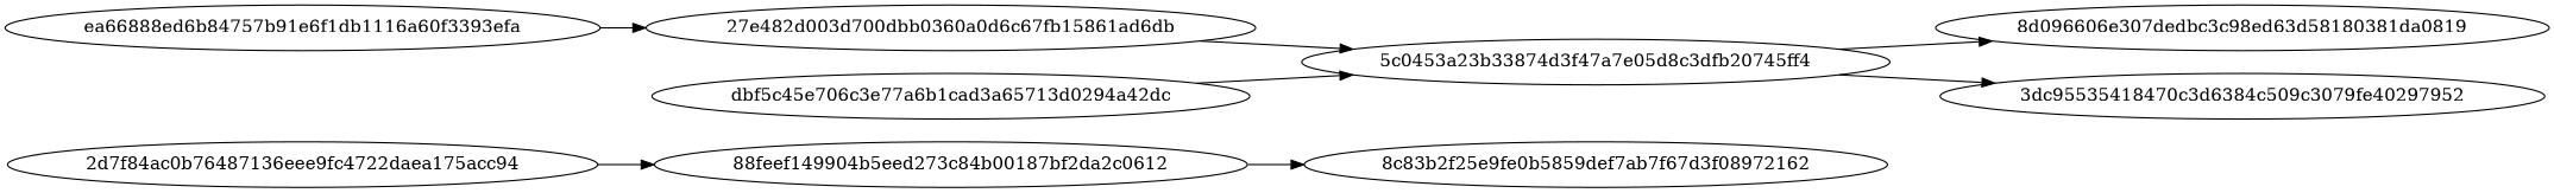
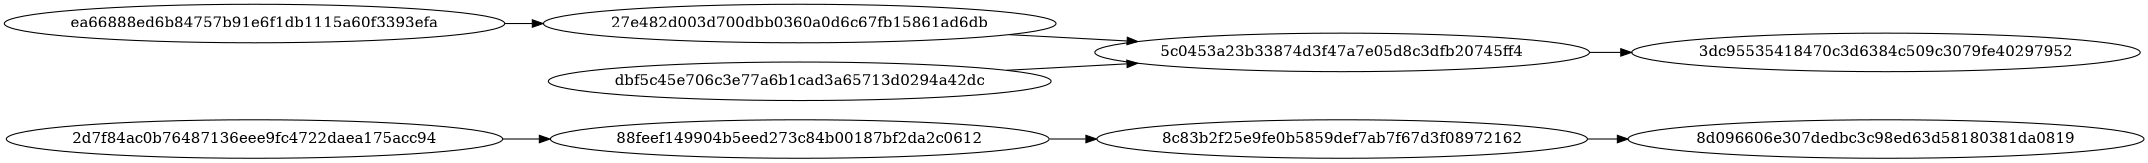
  digraph {
    rankdir=LR
    n1 [label="2d7f84ac0b76487136eee9fc4722daea175acc94"]
    n2 [label="88feef149904b5eed273c84b00187bf2da2c0612"]
    n3 [label="8c83b2f25e9fe0b5859def7ab7f67d3f08972162"]
    n4 [label="8d096606e307dedbc3c98ed63d58180381da0819"]
-   n5 [label=ea66888ed6b84757b91e6f1db1116a60f3393efa]
+   n5 [label=ea66888ed6b84757b91e6f1db1115a60f3393efa]
    n6 [label="27e482d003d700dbb0360a0d6c67fb15861ad6db"]
    n7 [label=dbf5c45e706c3e77a6b1cad3a65713d0294a42dc]
    n8 [label="5c0453a23b33874d3f47a7e05d8c3dfb20745ff4"]
    n9 [label="3dc95535418470c3d6384c509c3079fe40297952"]
    n1 -> n2
    n2 -> n3
-   n8 -> n4
+   n3 -> n4
    n5 -> n6
    n6 -> n8
    n7 -> n8
    n8 -> n9
  }
